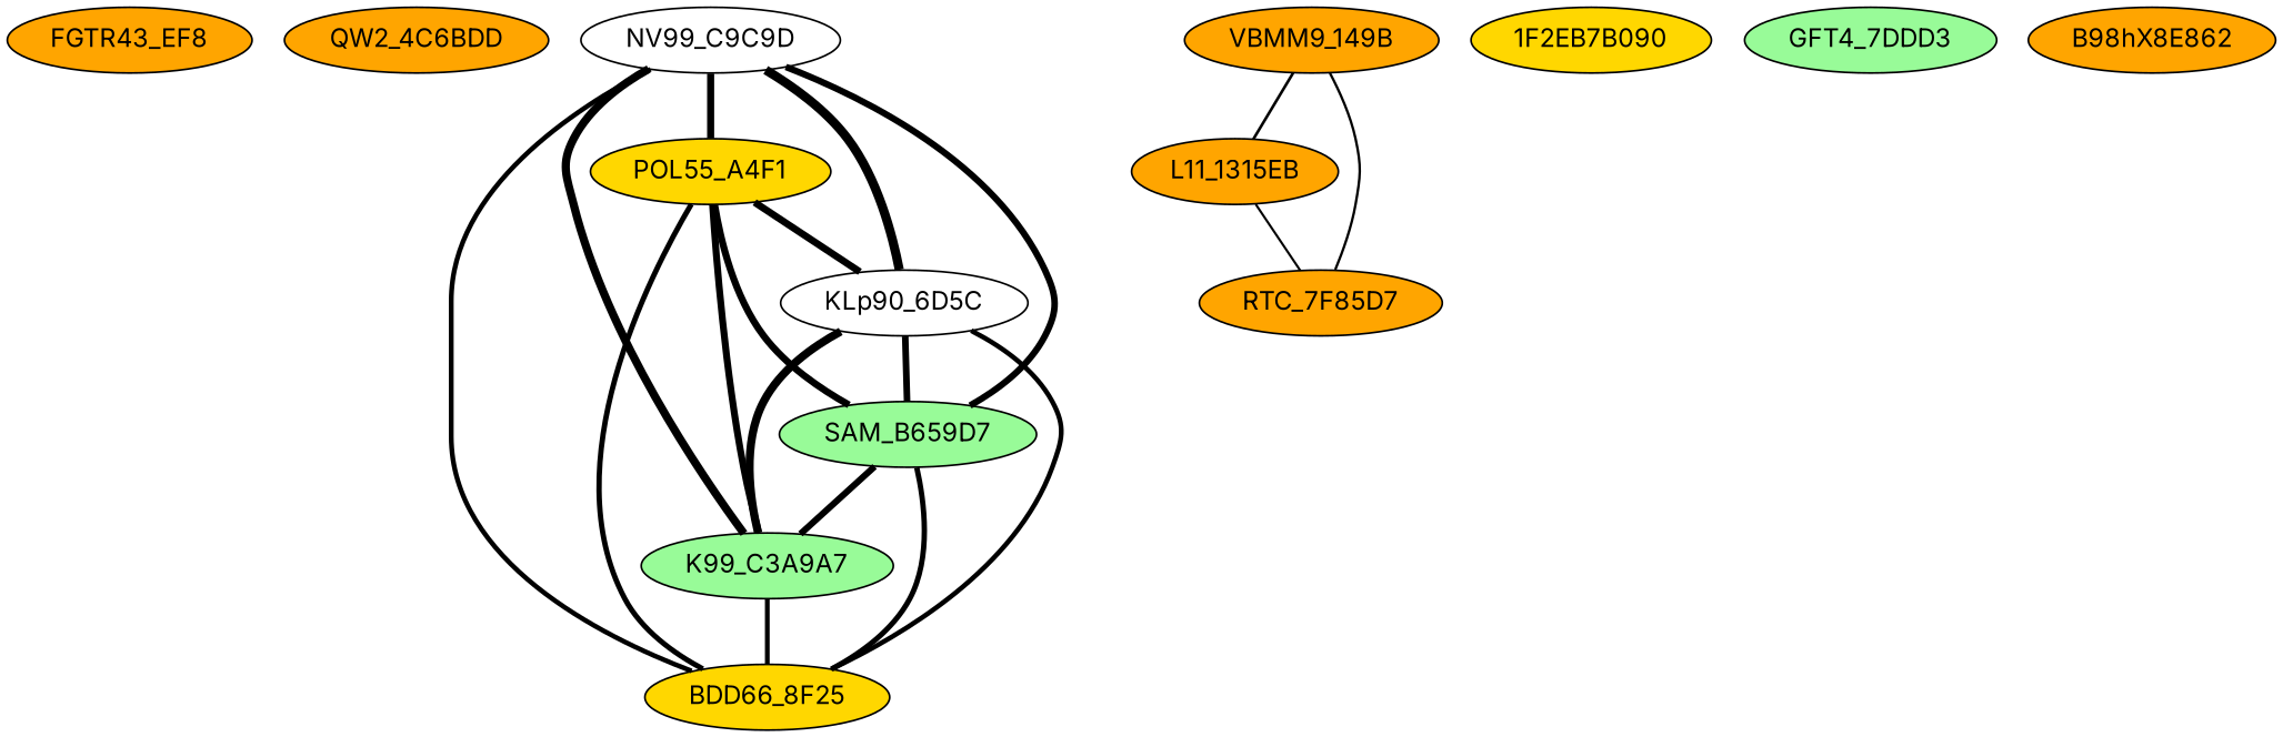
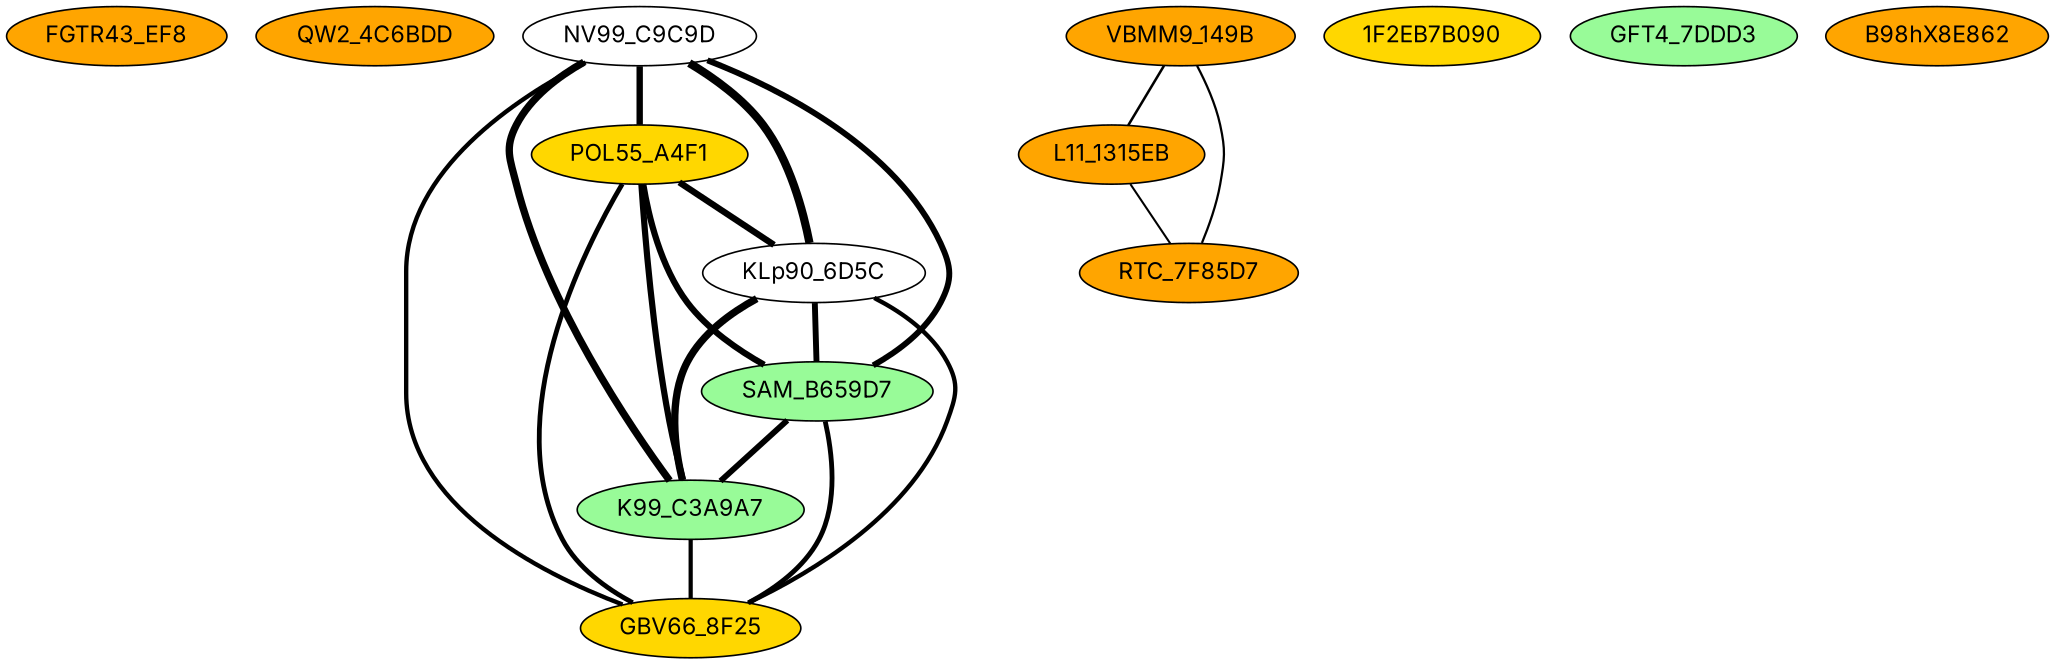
  strict graph {
    fontname=Inter
    node [fillcolor=orange fontname=Inter style=filled]
    edge [fontname=Inter penwidth=3.875502008032129]
    n1 [label=FGTR43_EF8]
    n2 [label=QW2_4C6BDD]
    n3 [fillcolor=white label=NV99_C9C9D]
    n4 [fillcolor=gold label=POL55_A4F1]
    n5 [fillcolor=white label=KLp90_6D5C]
    n6 [fillcolor=palegreen label=SAM_B659D7]
    n7 [fillcolor=palegreen label=K99_C3A9A7]
-   n8 [fillcolor=gold label=BDD66_8F25]
+   n8 [fillcolor=gold label=GBV66_8F25]
    n9 [label=VBMM9_149B]
    n10 [label=L11_1315EB]
    n11 [label=RTC_7F85D7]
    n12 [fillcolor=gold label="1F2EB7B090"]
    n13 [fillcolor=palegreen label=GFT4_7DDD3]
    n14 [label=B98hX8E862]
    n3 -- n4
    n3 -- n5 [penwidth=5.0]
    n3 -- n6 [penwidth=3.5882352941176467]
    n3 -- n7 [penwidth=4.462809917355372]
    n3 -- n8 [penwidth=2.6579925650557623]
    n4 -- n5
    n4 -- n6 [penwidth=3.8095238095238093]
    n4 -- n7 [penwidth=3.764940239043825]
    n4 -- n8 [penwidth=2.9245283018867934]
    n5 -- n6 [penwidth=3.5882352941176467]
    n5 -- n7 [penwidth=4.462809917355372]
    n5 -- n8 [penwidth=2.6579925650557623]
    n6 -- n7 [penwidth=3.5546875]
    n6 -- n8 [penwidth=2.940074906367042]
    n7 -- n8 [penwidth=2.5645756457564577]
    n9 -- n10 [penwidth=1.5517241379310345]
    n9 -- n11 [penwidth=1.3713080168776373]
    n10 -- n11 [penwidth=1.2500000000000002]
  }
